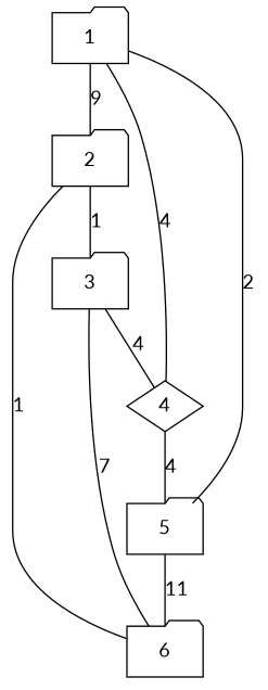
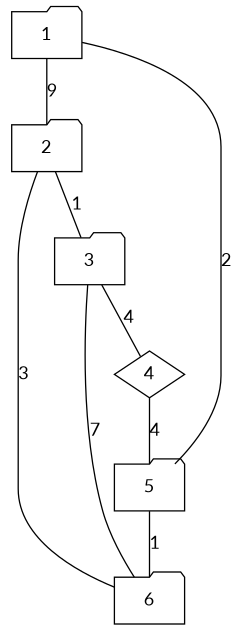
  graph {
    fontname=Lato
    node [fontname=Lato shape=folder]
    edge [fontname=Lato weight=2]
    1
    2
    4 [shape=diamond]
    5
    3
    6
    1 -- 2 [label=9 weight=9]
-   1 -- 4 [label=4 weight=4]
    1 -- 5 [label=2]
    2 -- 3 [label=1 weight=1]
-   2 -- 6 [label=1 weight=3]
+   2 -- 6 [label=3 weight=3]
    4 -- 5 [label=4 weight=1]
-   5 -- 6 [label=11 weight=11]
+   5 -- 6 [label=1 weight=11]
    3 -- 4 [label=4]
    6 -- 3 [label=7 weight=7]
  }
